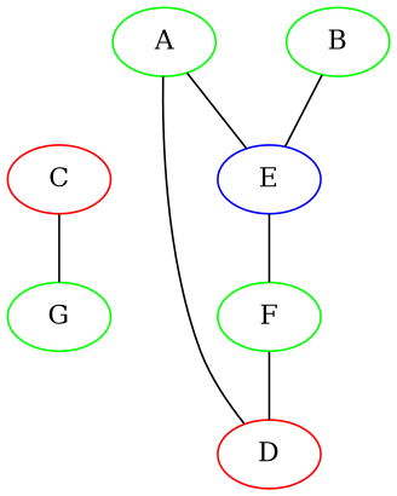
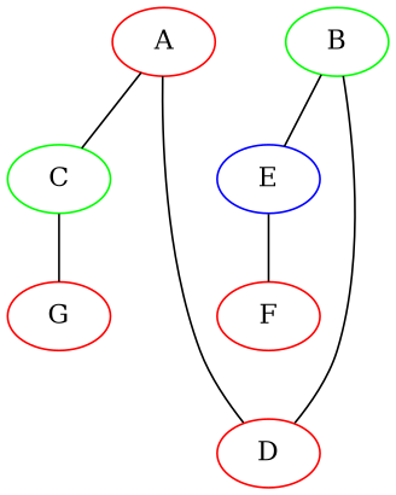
  graph {
    node [color=green]
-   A
-   C [color=red]
+   A [color=red]
+   C
    D [color=red]
    B
    E [color=blue]
-   G
-   F
-   A -- E
+   G [color=red]
+   F [color=red]
+   A -- C
    A -- D
    C -- G
-   F -- D
+   B -- D
    B -- E
    E -- F
  }
